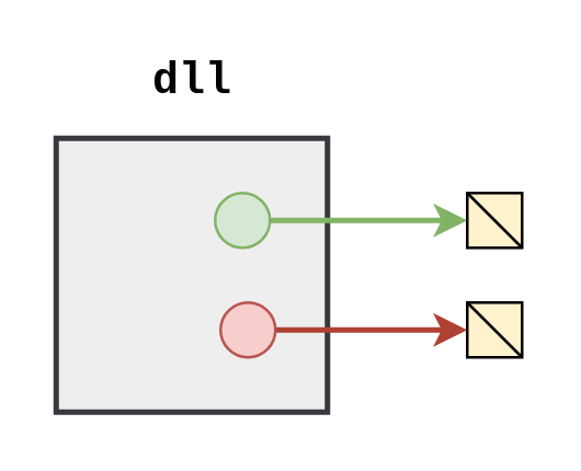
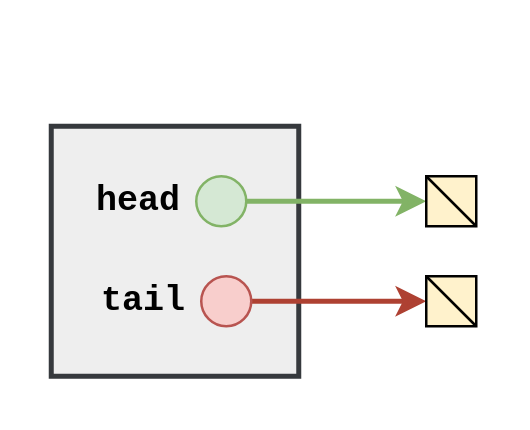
  <mxCell id="0" />
  <mxCell id="1" parent="0" />
  <mxCell id="2" value="" style="rounded=0;whiteSpace=wrap;html=1;fillColor=#eeeeee;strokeColor=#36393D;strokeWidth=2;" parent="1" vertex="1"><mxGeometry x="20" y="50" width="99" height="100" as="geometry" /></mxCell>
  <mxCell id="3" value="" style="endArrow=classic;html=1;rounded=0;exitX=1;exitY=0.5;exitDx=0;exitDy=0;strokeColor=#82b366;fillColor=#d5e8d4;strokeWidth=2;" parent="1" source="4" edge="1"><mxGeometry width="50" height="50" relative="1" as="geometry"><mxPoint x="93" y="80" as="sourcePoint" /><mxPoint x="170" y="80" as="targetPoint" /></mxGeometry></mxCell>
  <mxCell id="4" value="" style="ellipse;whiteSpace=wrap;html=1;aspect=fixed;fillColor=#d5e8d4;strokeColor=#82b366;" parent="1" vertex="1"><mxGeometry x="78" y="70" width="20" height="20" as="geometry" /></mxCell>
+ <mxCell id="5" value="&lt;font style=&quot;font-size: 14px;&quot; face=&quot;Courier New&quot;&gt;&lt;b style=&quot;&quot;&gt;head&lt;/b&gt;&lt;/font&gt;" style="text;html=1;align=right;verticalAlign=middle;whiteSpace=wrap;rounded=0;" parent="1" vertex="1"><mxGeometry x="34" y="70" width="40" height="20" as="geometry" /></mxCell>
  <mxCell id="6" value="" style="endArrow=classic;html=1;rounded=0;exitX=1;exitY=0.5;exitDx=0;exitDy=0;strokeColor=#AE4132;strokeWidth=2;" parent="1" source="7" edge="1"><mxGeometry width="50" height="50" relative="1" as="geometry"><mxPoint x="93" y="110" as="sourcePoint" /><mxPoint x="170" y="120" as="targetPoint" /><Array as="points" /></mxGeometry></mxCell>
  <mxCell id="7" value="" style="ellipse;whiteSpace=wrap;html=1;aspect=fixed;fillColor=#f8cecc;strokeColor=#b85450;" parent="1" vertex="1"><mxGeometry x="80" y="110" width="20" height="20" as="geometry" /></mxCell>
- <mxCell id="9" value="&lt;font style=&quot;font-size: 16px;&quot; face=&quot;Courier New&quot;&gt;&lt;b style=&quot;&quot;&gt;dll&lt;/b&gt;&lt;/font&gt;" style="text;html=1;align=center;verticalAlign=middle;whiteSpace=wrap;rounded=0;" parent="1" vertex="1"><mxGeometry x="49.5" y="20" width="40" height="20" as="geometry" /></mxCell>
+ <mxCell id="8" value="&lt;font style=&quot;font-size: 14px;&quot; face=&quot;Courier New&quot;&gt;&lt;b style=&quot;&quot;&gt;tail&lt;/b&gt;&lt;/font&gt;" style="text;html=1;align=right;verticalAlign=middle;whiteSpace=wrap;rounded=0;" parent="1" vertex="1"><mxGeometry x="36" y="110" width="40" height="20" as="geometry" /></mxCell>
  <mxCell id="10" value="" style="group" parent="1" vertex="1" connectable="0"><mxGeometry x="170" y="70" width="20" height="20" as="geometry" /></mxCell>
  <mxCell id="11" value="" style="rounded=0;whiteSpace=wrap;html=1;fillColor=#fff2cc;strokeColor=#000000;container=0;" parent="10" vertex="1"><mxGeometry width="20" height="20" as="geometry" /></mxCell>
  <mxCell id="12" value="" style="endArrow=none;html=1;rounded=0;exitX=1;exitY=1;exitDx=0;exitDy=0;entryX=0;entryY=0;entryDx=0;entryDy=0;exitPerimeter=0;" parent="10" source="11" target="11" edge="1"><mxGeometry width="50" height="50" relative="1" as="geometry"><mxPoint x="40" y="30" as="sourcePoint" /><mxPoint x="90" y="-20" as="targetPoint" /></mxGeometry></mxCell>
  <mxCell id="13" value="" style="group" parent="1" vertex="1" connectable="0"><mxGeometry x="170" y="110" width="20" height="20" as="geometry" /></mxCell>
  <mxCell id="14" value="" style="rounded=0;whiteSpace=wrap;html=1;fillColor=#fff2cc;strokeColor=#000000;container=0;" parent="13" vertex="1"><mxGeometry width="20" height="20" as="geometry" /></mxCell>
  <mxCell id="15" value="" style="endArrow=none;html=1;rounded=0;exitX=1;exitY=1;exitDx=0;exitDy=0;entryX=0;entryY=0;entryDx=0;entryDy=0;exitPerimeter=0;" parent="13" source="14" target="14" edge="1"><mxGeometry width="50" height="50" relative="1" as="geometry"><mxPoint x="40" y="30" as="sourcePoint" /><mxPoint x="90" y="-20" as="targetPoint" /></mxGeometry></mxCell>
